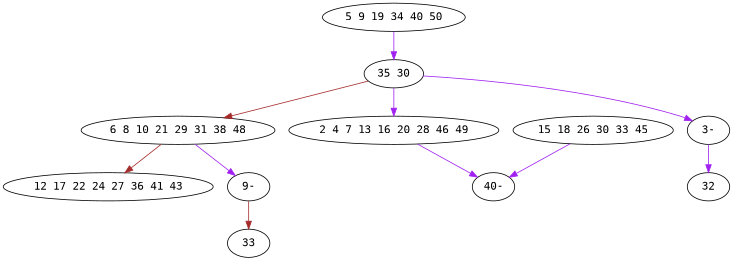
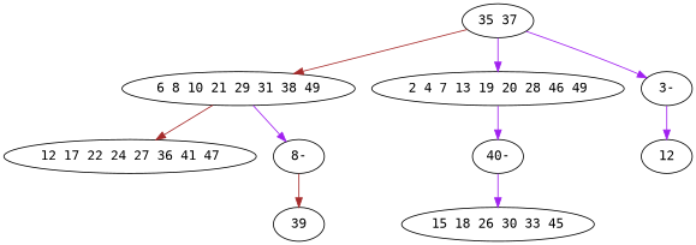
  digraph {
    fontname="DejaVu Sans Mono"
    node [fontname="DejaVu Sans Mono"]
    edge [color=purple fontname="DejaVu Sans Mono"]
-   n1 [label="5 9 19 34 40 50"]
-   n2 [label="35 30"]
-   n3 [label="6 8 10 21 29 31 38 48"]
-   n4 [label="2 4 7 13 16 20 28 46 49"]
+   n2 [label="35 37"]
+   n3 [label="6 8 10 21 29 31 38 49"]
+   n4 [label="2 4 7 13 19 20 28 46 49"]
    n5 [label="3-"]
-   n6 [label="12 17 22 24 27 36 41 43"]
-   n7 [label="9-"]
+   n6 [label="12 17 22 24 27 36 41 47"]
+   n7 [label="8-"]
    n8 [label="40-"]
-   n9 [label=32]
-   n10 [label=33]
+   n9 [label=12]
+   n10 [label=39]
    n11 [label="15 18 26 30 33 45"]
-   n1 -> n2
    n2 -> n3 [color=brown]
    n2 -> n4
    n2 -> n5
    n3 -> n6 [color=brown]
    n3 -> n7
    n4 -> n8
    n5 -> n9
    n7 -> n10 [color=brown]
-   n11 -> n8
+   n8 -> n11
  }
